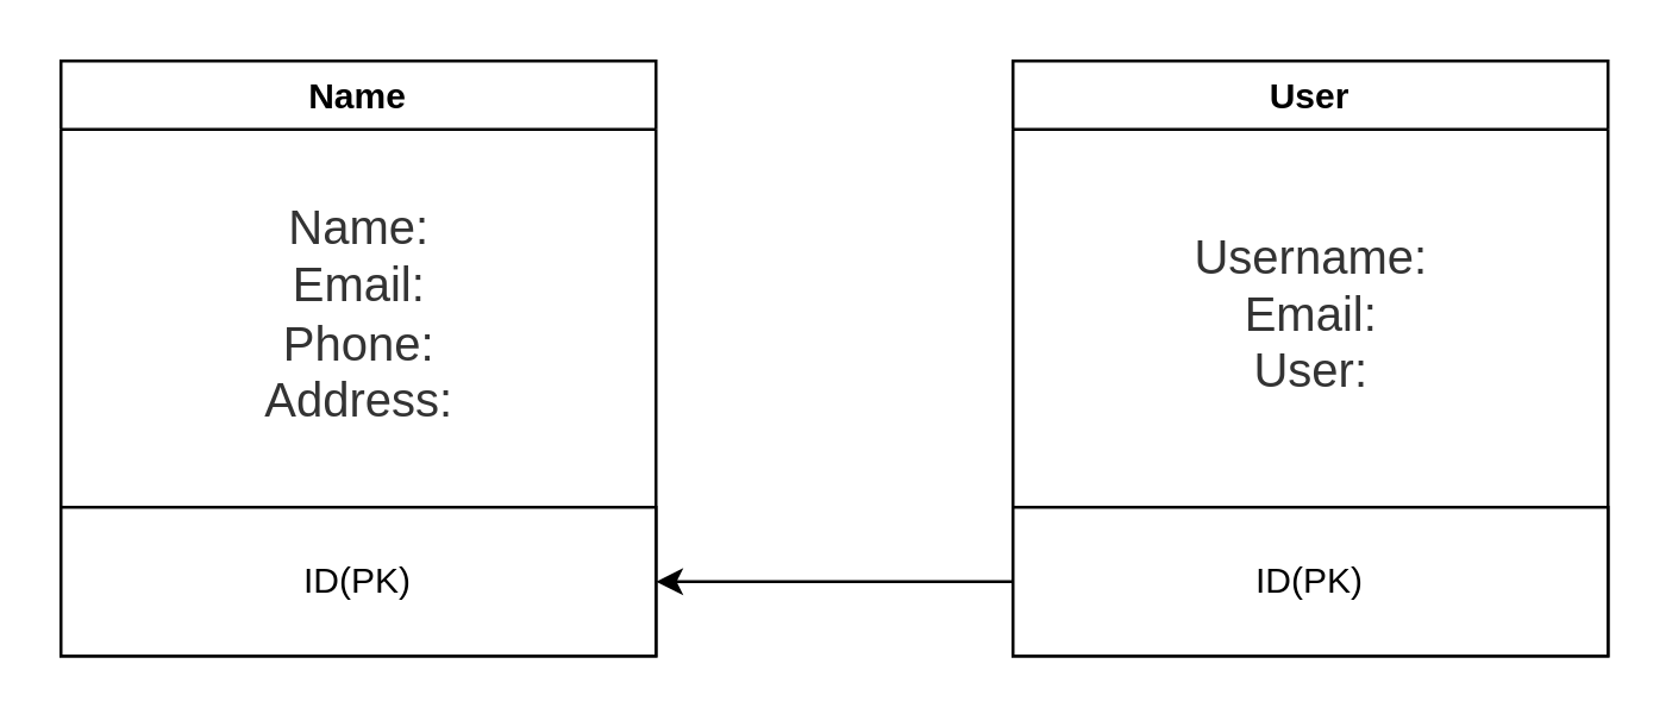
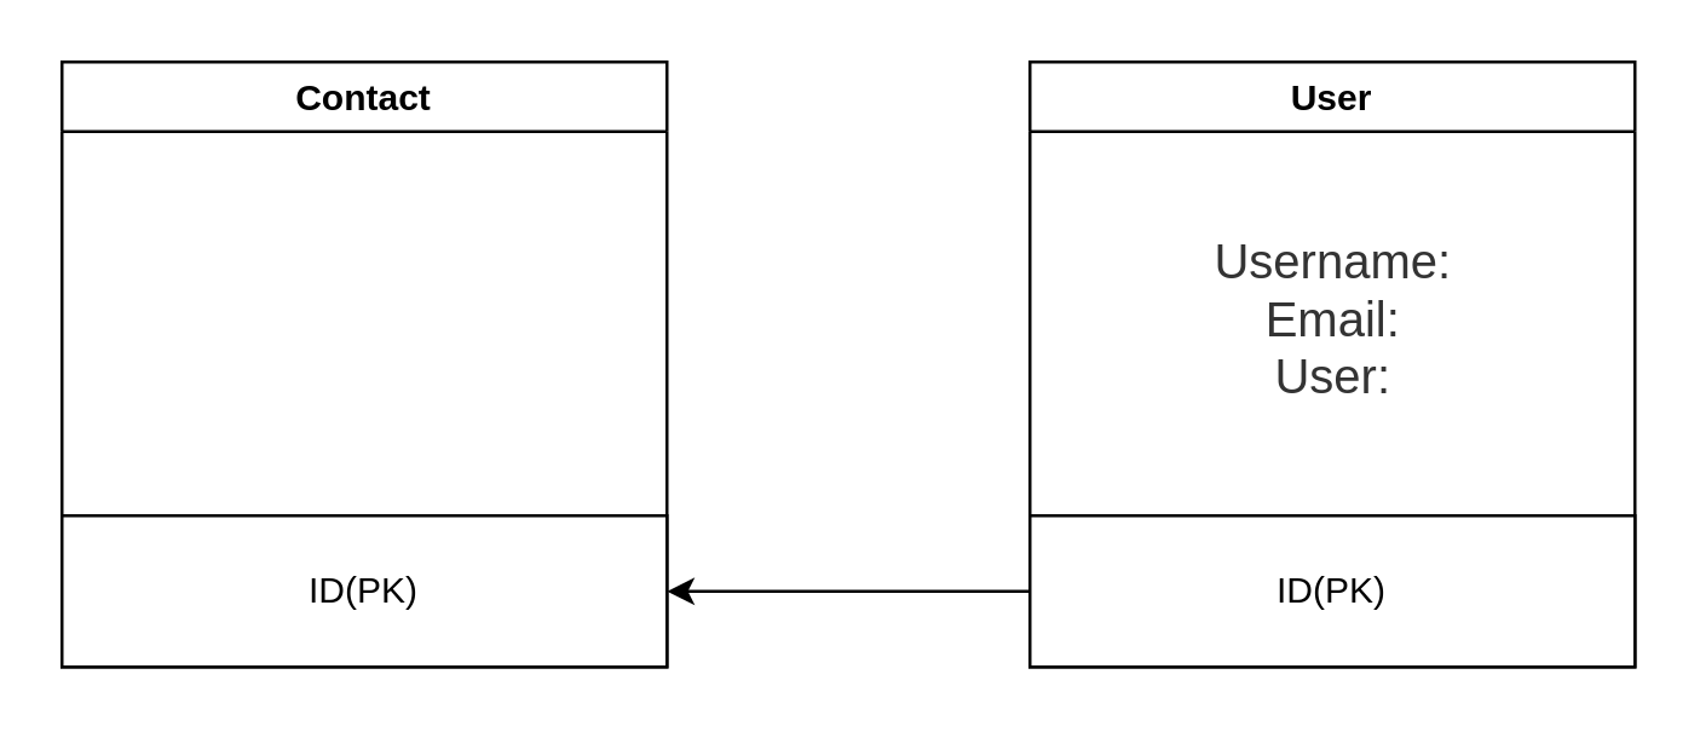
  <mxCell id="0" />
  <mxCell id="1" parent="0" />
- <mxCell id="2" value="Name" style="swimlane;" vertex="1" parent="1"><mxGeometry x="20" y="20" width="200" height="200" as="geometry" /></mxCell>
+ <mxCell id="2" value="Contact" style="swimlane;" vertex="1" parent="1"><mxGeometry x="20" y="20" width="200" height="200" as="geometry" /></mxCell>
  <mxCell id="3" value="ID(PK)" style="rounded=0;whiteSpace=wrap;html=1;" vertex="1" parent="2"><mxGeometry y="150" width="200" height="50" as="geometry" /></mxCell>
- <mxCell id="4" value="&lt;span style=&quot;color: rgb(51, 51, 51); font-family: Arial, sans-serif; font-size: medium; text-wrap: wrap; background-color: rgb(255, 255, 255);&quot;&gt;Name:&lt;/span&gt;&lt;br style=&quot;color: rgb(51, 51, 51); font-family: Arial, sans-serif; font-size: medium; text-wrap: wrap; background-color: rgb(255, 255, 255);&quot;&gt;&lt;span style=&quot;color: rgb(51, 51, 51); font-family: Arial, sans-serif; font-size: medium; text-wrap: wrap; background-color: rgb(255, 255, 255);&quot;&gt;Email:&lt;/span&gt;&lt;br style=&quot;color: rgb(51, 51, 51); font-family: Arial, sans-serif; font-size: medium; text-wrap: wrap; background-color: rgb(255, 255, 255);&quot;&gt;&lt;span style=&quot;color: rgb(51, 51, 51); font-family: Arial, sans-serif; font-size: medium; text-wrap: wrap; background-color: rgb(255, 255, 255);&quot;&gt;Phone:&lt;/span&gt;&lt;br style=&quot;color: rgb(51, 51, 51); font-family: Arial, sans-serif; font-size: medium; text-wrap: wrap; background-color: rgb(255, 255, 255);&quot;&gt;&lt;div style=&quot;&quot;&gt;&lt;span style=&quot;text-wrap: wrap; color: rgb(51, 51, 51); font-family: Arial, sans-serif; font-size: medium; background-color: rgb(255, 255, 255);&quot;&gt;Address:&lt;/span&gt;&lt;/div&gt;" style="text;html=1;align=center;verticalAlign=middle;resizable=0;points=[];autosize=1;strokeColor=none;fillColor=none;" vertex="1" parent="2"><mxGeometry x="55" y="40" width="90" height="90" as="geometry" /></mxCell>
  <mxCell id="5" value="User" style="swimlane;" vertex="1" parent="1"><mxGeometry x="340" y="20" width="200" height="200" as="geometry" /></mxCell>
  <mxCell id="6" value="ID(PK)" style="rounded=0;whiteSpace=wrap;html=1;" vertex="1" parent="5"><mxGeometry y="150" width="200" height="50" as="geometry" /></mxCell>
  <mxCell id="7" value="&lt;font size=&quot;3&quot; face=&quot;Arial, sans-serif&quot; color=&quot;#333333&quot;&gt;&lt;span style=&quot;text-wrap: wrap; background-color: rgb(255, 255, 255);&quot;&gt;Username:&lt;/span&gt;&lt;/font&gt;&lt;div&gt;&lt;font size=&quot;3&quot; face=&quot;Arial, sans-serif&quot; color=&quot;#333333&quot;&gt;&lt;span style=&quot;text-wrap: wrap; background-color: rgb(255, 255, 255);&quot;&gt;Email:&lt;/span&gt;&lt;/font&gt;&lt;/div&gt;&lt;div&gt;&lt;font size=&quot;3&quot; face=&quot;Arial, sans-serif&quot; color=&quot;#333333&quot;&gt;&lt;span style=&quot;text-wrap: wrap; background-color: rgb(255, 255, 255);&quot;&gt;User:&lt;/span&gt;&lt;/font&gt;&lt;/div&gt;" style="text;html=1;align=center;verticalAlign=middle;resizable=0;points=[];autosize=1;strokeColor=none;fillColor=none;" vertex="1" parent="5"><mxGeometry x="50" y="50" width="100" height="70" as="geometry" /></mxCell>
  <mxCell id="8" style="edgeStyle=orthogonalEdgeStyle;rounded=0;orthogonalLoop=1;jettySize=auto;html=1;" edge="1" parent="1" source="6" target="3"><mxGeometry relative="1" as="geometry" /></mxCell>
